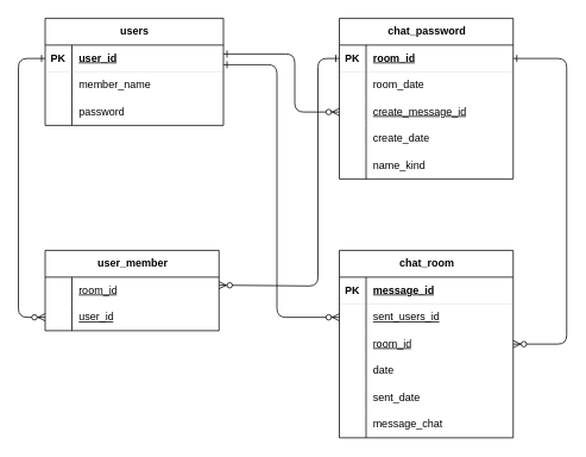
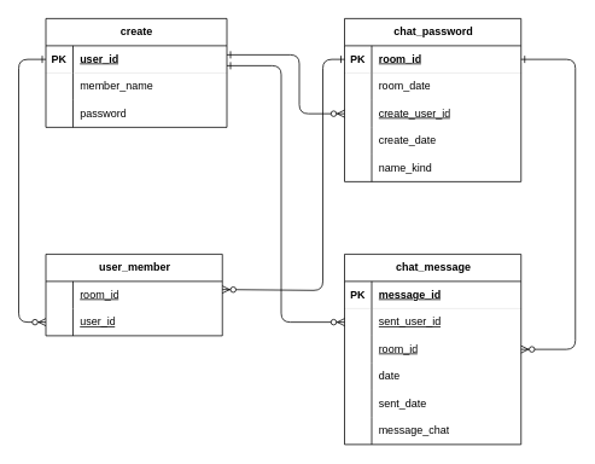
  <mxCell id="0" />
  <mxCell id="1" parent="0" />
  <mxCell id="2" value="" style="endArrow=ERzeroToMany;startArrow=ERone;endFill=1;startFill=0;entryX=0;entryY=0.5;entryDx=0;entryDy=0;" parent="1" target="11" edge="1"><mxGeometry width="100" height="100" relative="1" as="geometry"><mxPoint x="250" y="60" as="sourcePoint" /><mxPoint x="400" y="120" as="targetPoint" /><Array as="points"><mxPoint x="330" y="60" /><mxPoint x="330" y="125" /></Array></mxGeometry></mxCell>
  <mxCell id="3" value="" style="shape=partialRectangle;overflow=hidden;connectable=0;fillColor=none;top=0;left=0;bottom=0;right=0;strokeColor=#000000;" parent="1" vertex="1"><mxGeometry x="100" y="130" width="30" height="30" as="geometry"><mxRectangle width="30" height="30" as="alternateBounds" /></mxGeometry></mxCell>
  <mxCell id="4" value="chat_password" style="shape=table;startSize=30;container=1;collapsible=1;childLayout=tableLayout;fixedRows=1;rowLines=0;fontStyle=1;align=center;resizeLast=1;html=1;strokeColor=default;verticalAlign=middle;fontFamily=Helvetica;fontSize=12;fontColor=default;fillColor=none;" parent="1" vertex="1"><mxGeometry x="380" y="20" width="195" height="180" as="geometry" /></mxCell>
  <mxCell id="5" value="" style="shape=tableRow;horizontal=0;startSize=0;swimlaneHead=0;swimlaneBody=0;fillColor=none;collapsible=0;dropTarget=0;points=[[0,0.5],[1,0.5]];portConstraint=eastwest;top=0;left=0;right=0;bottom=1;strokeColor=default;align=center;verticalAlign=middle;fontFamily=Helvetica;fontSize=12;fontColor=default;strokeWidth=0;" parent="4" vertex="1"><mxGeometry y="30" width="195" height="30" as="geometry" /></mxCell>
  <mxCell id="6" value="PK" style="shape=partialRectangle;connectable=0;fillColor=none;top=0;left=0;bottom=0;right=0;fontStyle=1;overflow=hidden;whiteSpace=wrap;html=1;strokeColor=default;align=center;verticalAlign=middle;fontFamily=Helvetica;fontSize=12;fontColor=default;" parent="5" vertex="1"><mxGeometry width="30" height="30" as="geometry"><mxRectangle width="30" height="30" as="alternateBounds" /></mxGeometry></mxCell>
  <mxCell id="7" value="room_id" style="shape=partialRectangle;connectable=0;fillColor=none;top=0;left=0;bottom=0;right=0;align=left;spacingLeft=6;fontStyle=5;overflow=hidden;whiteSpace=wrap;html=1;strokeColor=default;verticalAlign=middle;fontFamily=Helvetica;fontSize=12;fontColor=default;" parent="5" vertex="1"><mxGeometry x="30" width="165" height="30" as="geometry"><mxRectangle width="165" height="30" as="alternateBounds" /></mxGeometry></mxCell>
  <mxCell id="8" value="" style="shape=tableRow;horizontal=0;startSize=0;swimlaneHead=0;swimlaneBody=0;fillColor=none;collapsible=0;dropTarget=0;points=[[0,0.5],[1,0.5]];portConstraint=eastwest;top=0;left=0;right=0;bottom=0;strokeColor=default;align=center;verticalAlign=middle;fontFamily=Helvetica;fontSize=12;fontColor=default;" parent="4" vertex="1"><mxGeometry y="60" width="195" height="30" as="geometry" /></mxCell>
  <mxCell id="9" value="" style="shape=partialRectangle;connectable=0;fillColor=none;top=0;left=0;bottom=0;right=0;editable=1;overflow=hidden;whiteSpace=wrap;html=1;strokeColor=default;align=center;verticalAlign=middle;fontFamily=Helvetica;fontSize=12;fontColor=default;" parent="8" vertex="1"><mxGeometry width="30" height="30" as="geometry"><mxRectangle width="30" height="30" as="alternateBounds" /></mxGeometry></mxCell>
  <mxCell id="10" value="room_date" style="shape=partialRectangle;connectable=0;fillColor=none;top=0;left=0;bottom=0;right=0;align=left;spacingLeft=6;overflow=hidden;whiteSpace=wrap;html=1;strokeColor=default;verticalAlign=middle;fontFamily=Helvetica;fontSize=12;fontColor=default;" parent="8" vertex="1"><mxGeometry x="30" width="165" height="30" as="geometry"><mxRectangle width="165" height="30" as="alternateBounds" /></mxGeometry></mxCell>
  <mxCell id="11" value="" style="shape=tableRow;horizontal=0;startSize=0;swimlaneHead=0;swimlaneBody=0;fillColor=none;collapsible=0;dropTarget=0;points=[[0,0.5],[1,0.5]];portConstraint=eastwest;top=0;left=0;right=0;bottom=0;strokeColor=default;align=center;verticalAlign=middle;fontFamily=Helvetica;fontSize=12;fontColor=default;" parent="4" vertex="1"><mxGeometry y="90" width="195" height="30" as="geometry" /></mxCell>
  <mxCell id="12" value="" style="shape=partialRectangle;connectable=0;fillColor=none;top=0;left=0;bottom=0;right=0;editable=1;overflow=hidden;whiteSpace=wrap;html=1;strokeColor=default;align=center;verticalAlign=middle;fontFamily=Helvetica;fontSize=12;fontColor=default;" parent="11" vertex="1"><mxGeometry width="30" height="30" as="geometry"><mxRectangle width="30" height="30" as="alternateBounds" /></mxGeometry></mxCell>
- <mxCell id="13" value="create_message_id" style="shape=partialRectangle;connectable=0;fillColor=none;top=0;left=0;bottom=0;right=0;align=left;spacingLeft=6;overflow=hidden;whiteSpace=wrap;html=1;strokeColor=default;verticalAlign=middle;fontFamily=Helvetica;fontSize=12;fontColor=default;fontStyle=4" parent="11" vertex="1"><mxGeometry x="30" width="165" height="30" as="geometry"><mxRectangle width="165" height="30" as="alternateBounds" /></mxGeometry></mxCell>
+ <mxCell id="13" value="create_user_id" style="shape=partialRectangle;connectable=0;fillColor=none;top=0;left=0;bottom=0;right=0;align=left;spacingLeft=6;overflow=hidden;whiteSpace=wrap;html=1;strokeColor=default;verticalAlign=middle;fontFamily=Helvetica;fontSize=12;fontColor=default;fontStyle=4" parent="11" vertex="1"><mxGeometry x="30" width="165" height="30" as="geometry"><mxRectangle width="165" height="30" as="alternateBounds" /></mxGeometry></mxCell>
  <mxCell id="14" value="" style="shape=tableRow;horizontal=0;startSize=0;swimlaneHead=0;swimlaneBody=0;fillColor=none;collapsible=0;dropTarget=0;points=[[0,0.5],[1,0.5]];portConstraint=eastwest;top=0;left=0;right=0;bottom=0;strokeColor=default;align=center;verticalAlign=middle;fontFamily=Helvetica;fontSize=12;fontColor=default;" parent="4" vertex="1"><mxGeometry y="120" width="195" height="30" as="geometry" /></mxCell>
  <mxCell id="15" value="" style="shape=partialRectangle;connectable=0;fillColor=none;top=0;left=0;bottom=0;right=0;editable=1;overflow=hidden;whiteSpace=wrap;html=1;strokeColor=default;align=center;verticalAlign=middle;fontFamily=Helvetica;fontSize=12;fontColor=default;" parent="14" vertex="1"><mxGeometry width="30" height="30" as="geometry"><mxRectangle width="30" height="30" as="alternateBounds" /></mxGeometry></mxCell>
  <mxCell id="16" value="create_date" style="shape=partialRectangle;connectable=0;fillColor=none;top=0;left=0;bottom=0;right=0;align=left;spacingLeft=6;overflow=hidden;whiteSpace=wrap;html=1;strokeColor=default;verticalAlign=middle;fontFamily=Helvetica;fontSize=12;fontColor=default;" parent="14" vertex="1"><mxGeometry x="30" width="165" height="30" as="geometry"><mxRectangle width="165" height="30" as="alternateBounds" /></mxGeometry></mxCell>
  <mxCell id="17" value="" style="shape=tableRow;horizontal=0;startSize=0;swimlaneHead=0;swimlaneBody=0;fillColor=none;collapsible=0;dropTarget=0;points=[[0,0.5],[1,0.5]];portConstraint=eastwest;top=0;left=0;right=0;bottom=0;strokeColor=default;align=center;verticalAlign=middle;fontFamily=Helvetica;fontSize=12;fontColor=default;" parent="4" vertex="1"><mxGeometry y="150" width="195" height="30" as="geometry" /></mxCell>
  <mxCell id="18" value="" style="shape=partialRectangle;connectable=0;fillColor=none;top=0;left=0;bottom=0;right=0;editable=1;overflow=hidden;whiteSpace=wrap;html=1;strokeColor=default;align=center;verticalAlign=middle;fontFamily=Helvetica;fontSize=12;fontColor=default;" parent="17" vertex="1"><mxGeometry width="30" height="30" as="geometry"><mxRectangle width="30" height="30" as="alternateBounds" /></mxGeometry></mxCell>
  <mxCell id="19" value="name_kind" style="shape=partialRectangle;connectable=0;fillColor=none;top=0;left=0;bottom=0;right=0;align=left;spacingLeft=6;overflow=hidden;whiteSpace=wrap;html=1;strokeColor=default;verticalAlign=middle;fontFamily=Helvetica;fontSize=12;fontColor=default;" parent="17" vertex="1"><mxGeometry x="30" width="165" height="30" as="geometry"><mxRectangle width="165" height="30" as="alternateBounds" /></mxGeometry></mxCell>
- <mxCell id="20" value="chat_room" style="shape=table;startSize=30;container=1;collapsible=1;childLayout=tableLayout;fixedRows=1;rowLines=0;fontStyle=1;align=center;resizeLast=1;html=1;strokeColor=default;verticalAlign=middle;fontFamily=Helvetica;fontSize=12;fontColor=default;fillColor=none;" parent="1" vertex="1"><mxGeometry x="380" y="280" width="195" height="210" as="geometry" /></mxCell>
+ <mxCell id="20" value="chat_message" style="shape=table;startSize=30;container=1;collapsible=1;childLayout=tableLayout;fixedRows=1;rowLines=0;fontStyle=1;align=center;resizeLast=1;html=1;strokeColor=default;verticalAlign=middle;fontFamily=Helvetica;fontSize=12;fontColor=default;fillColor=none;" parent="1" vertex="1"><mxGeometry x="380" y="280" width="195" height="210" as="geometry" /></mxCell>
  <mxCell id="21" value="" style="shape=tableRow;horizontal=0;startSize=0;swimlaneHead=0;swimlaneBody=0;fillColor=none;collapsible=0;dropTarget=0;points=[[0,0.5],[1,0.5]];portConstraint=eastwest;top=0;left=0;right=0;bottom=1;strokeColor=default;align=center;verticalAlign=middle;fontFamily=Helvetica;fontSize=12;fontColor=default;strokeWidth=0;" parent="20" vertex="1"><mxGeometry y="30" width="195" height="30" as="geometry" /></mxCell>
  <mxCell id="22" value="PK" style="shape=partialRectangle;connectable=0;fillColor=none;top=0;left=0;bottom=0;right=0;fontStyle=1;overflow=hidden;whiteSpace=wrap;html=1;strokeColor=default;align=center;verticalAlign=middle;fontFamily=Helvetica;fontSize=12;fontColor=default;" parent="21" vertex="1"><mxGeometry width="30" height="30" as="geometry"><mxRectangle width="30" height="30" as="alternateBounds" /></mxGeometry></mxCell>
  <mxCell id="23" value="message_id" style="shape=partialRectangle;connectable=0;fillColor=none;top=0;left=0;bottom=0;right=0;align=left;spacingLeft=6;fontStyle=5;overflow=hidden;whiteSpace=wrap;html=1;strokeColor=default;verticalAlign=middle;fontFamily=Helvetica;fontSize=12;fontColor=default;" parent="21" vertex="1"><mxGeometry x="30" width="165" height="30" as="geometry"><mxRectangle width="165" height="30" as="alternateBounds" /></mxGeometry></mxCell>
  <mxCell id="24" value="" style="shape=tableRow;horizontal=0;startSize=0;swimlaneHead=0;swimlaneBody=0;fillColor=none;collapsible=0;dropTarget=0;points=[[0,0.5],[1,0.5]];portConstraint=eastwest;top=0;left=0;right=0;bottom=0;strokeColor=default;align=center;verticalAlign=middle;fontFamily=Helvetica;fontSize=12;fontColor=default;" parent="20" vertex="1"><mxGeometry y="60" width="195" height="30" as="geometry" /></mxCell>
  <mxCell id="25" value="" style="shape=partialRectangle;connectable=0;fillColor=none;top=0;left=0;bottom=0;right=0;editable=1;overflow=hidden;whiteSpace=wrap;html=1;strokeColor=default;align=center;verticalAlign=middle;fontFamily=Helvetica;fontSize=12;fontColor=default;" parent="24" vertex="1"><mxGeometry width="30" height="30" as="geometry"><mxRectangle width="30" height="30" as="alternateBounds" /></mxGeometry></mxCell>
- <mxCell id="26" value="sent_users_id" style="shape=partialRectangle;connectable=0;fillColor=none;top=0;left=0;bottom=0;right=0;align=left;spacingLeft=6;overflow=hidden;whiteSpace=wrap;html=1;strokeColor=default;verticalAlign=middle;fontFamily=Helvetica;fontSize=12;fontColor=default;fontStyle=4" parent="24" vertex="1"><mxGeometry x="30" width="165" height="30" as="geometry"><mxRectangle width="165" height="30" as="alternateBounds" /></mxGeometry></mxCell>
+ <mxCell id="26" value="sent_user_id" style="shape=partialRectangle;connectable=0;fillColor=none;top=0;left=0;bottom=0;right=0;align=left;spacingLeft=6;overflow=hidden;whiteSpace=wrap;html=1;strokeColor=default;verticalAlign=middle;fontFamily=Helvetica;fontSize=12;fontColor=default;fontStyle=4" parent="24" vertex="1"><mxGeometry x="30" width="165" height="30" as="geometry"><mxRectangle width="165" height="30" as="alternateBounds" /></mxGeometry></mxCell>
  <mxCell id="27" value="" style="shape=tableRow;horizontal=0;startSize=0;swimlaneHead=0;swimlaneBody=0;fillColor=none;collapsible=0;dropTarget=0;points=[[0,0.5],[1,0.5]];portConstraint=eastwest;top=0;left=0;right=0;bottom=0;strokeColor=default;align=center;verticalAlign=middle;fontFamily=Helvetica;fontSize=12;fontColor=default;" parent="20" vertex="1"><mxGeometry y="90" width="195" height="30" as="geometry" /></mxCell>
  <mxCell id="28" value="" style="shape=partialRectangle;connectable=0;fillColor=none;top=0;left=0;bottom=0;right=0;editable=1;overflow=hidden;whiteSpace=wrap;html=1;strokeColor=default;align=center;verticalAlign=middle;fontFamily=Helvetica;fontSize=12;fontColor=default;" parent="27" vertex="1"><mxGeometry width="30" height="30" as="geometry"><mxRectangle width="30" height="30" as="alternateBounds" /></mxGeometry></mxCell>
  <mxCell id="29" value="room_id" style="shape=partialRectangle;connectable=0;fillColor=none;top=0;left=0;bottom=0;right=0;align=left;spacingLeft=6;overflow=hidden;whiteSpace=wrap;html=1;strokeColor=default;verticalAlign=middle;fontFamily=Helvetica;fontSize=12;fontColor=default;fontStyle=4" parent="27" vertex="1"><mxGeometry x="30" width="165" height="30" as="geometry"><mxRectangle width="165" height="30" as="alternateBounds" /></mxGeometry></mxCell>
  <mxCell id="30" value="" style="shape=tableRow;horizontal=0;startSize=0;swimlaneHead=0;swimlaneBody=0;fillColor=none;collapsible=0;dropTarget=0;points=[[0,0.5],[1,0.5]];portConstraint=eastwest;top=0;left=0;right=0;bottom=0;strokeColor=default;align=center;verticalAlign=middle;fontFamily=Helvetica;fontSize=12;fontColor=default;" parent="20" vertex="1"><mxGeometry y="120" width="195" height="30" as="geometry" /></mxCell>
  <mxCell id="31" value="" style="shape=partialRectangle;connectable=0;fillColor=none;top=0;left=0;bottom=0;right=0;editable=1;overflow=hidden;whiteSpace=wrap;html=1;strokeColor=default;align=center;verticalAlign=middle;fontFamily=Helvetica;fontSize=12;fontColor=default;" parent="30" vertex="1"><mxGeometry width="30" height="30" as="geometry"><mxRectangle width="30" height="30" as="alternateBounds" /></mxGeometry></mxCell>
  <mxCell id="32" value="date" style="shape=partialRectangle;connectable=0;fillColor=none;top=0;left=0;bottom=0;right=0;align=left;spacingLeft=6;overflow=hidden;whiteSpace=wrap;html=1;strokeColor=default;verticalAlign=middle;fontFamily=Helvetica;fontSize=12;fontColor=default;" parent="30" vertex="1"><mxGeometry x="30" width="165" height="30" as="geometry"><mxRectangle width="165" height="30" as="alternateBounds" /></mxGeometry></mxCell>
  <mxCell id="33" value="" style="shape=tableRow;horizontal=0;startSize=0;swimlaneHead=0;swimlaneBody=0;fillColor=none;collapsible=0;dropTarget=0;points=[[0,0.5],[1,0.5]];portConstraint=eastwest;top=0;left=0;right=0;bottom=0;strokeColor=default;align=center;verticalAlign=middle;fontFamily=Helvetica;fontSize=12;fontColor=default;" parent="20" vertex="1"><mxGeometry y="150" width="195" height="30" as="geometry" /></mxCell>
  <mxCell id="34" value="" style="shape=partialRectangle;connectable=0;fillColor=none;top=0;left=0;bottom=0;right=0;editable=1;overflow=hidden;whiteSpace=wrap;html=1;strokeColor=default;align=center;verticalAlign=middle;fontFamily=Helvetica;fontSize=12;fontColor=default;" parent="33" vertex="1"><mxGeometry width="30" height="30" as="geometry"><mxRectangle width="30" height="30" as="alternateBounds" /></mxGeometry></mxCell>
  <mxCell id="35" value="sent_date" style="shape=partialRectangle;connectable=0;fillColor=none;top=0;left=0;bottom=0;right=0;align=left;spacingLeft=6;overflow=hidden;whiteSpace=wrap;html=1;strokeColor=default;verticalAlign=middle;fontFamily=Helvetica;fontSize=12;fontColor=default;" parent="33" vertex="1"><mxGeometry x="30" width="165" height="30" as="geometry"><mxRectangle width="165" height="30" as="alternateBounds" /></mxGeometry></mxCell>
  <mxCell id="36" value="" style="shape=tableRow;horizontal=0;startSize=0;swimlaneHead=0;swimlaneBody=0;fillColor=none;collapsible=0;dropTarget=0;points=[[0,0.5],[1,0.5]];portConstraint=eastwest;top=0;left=0;right=0;bottom=0;strokeColor=default;align=center;verticalAlign=middle;fontFamily=Helvetica;fontSize=12;fontColor=default;" vertex="1" parent="20"><mxGeometry y="180" width="195" height="30" as="geometry" /></mxCell>
  <mxCell id="37" value="" style="shape=partialRectangle;connectable=0;fillColor=none;top=0;left=0;bottom=0;right=0;editable=1;overflow=hidden;whiteSpace=wrap;html=1;strokeColor=default;align=center;verticalAlign=middle;fontFamily=Helvetica;fontSize=12;fontColor=default;" vertex="1" parent="36"><mxGeometry width="30" height="30" as="geometry"><mxRectangle width="30" height="30" as="alternateBounds" /></mxGeometry></mxCell>
  <mxCell id="38" value="message_chat" style="shape=partialRectangle;connectable=0;fillColor=none;top=0;left=0;bottom=0;right=0;align=left;spacingLeft=6;overflow=hidden;whiteSpace=wrap;html=1;strokeColor=default;verticalAlign=middle;fontFamily=Helvetica;fontSize=12;fontColor=default;" vertex="1" parent="36"><mxGeometry x="30" width="165" height="30" as="geometry"><mxRectangle width="165" height="30" as="alternateBounds" /></mxGeometry></mxCell>
- <mxCell id="39" value="users" style="shape=table;startSize=30;container=1;collapsible=1;childLayout=tableLayout;fixedRows=1;rowLines=0;fontStyle=1;align=center;resizeLast=1;html=1;strokeColor=default;verticalAlign=middle;fontFamily=Helvetica;fontSize=12;fontColor=default;fillColor=none;" parent="1" vertex="1"><mxGeometry x="50" y="20" width="200" height="120" as="geometry" /></mxCell>
+ <mxCell id="39" value="create" style="shape=table;startSize=30;container=1;collapsible=1;childLayout=tableLayout;fixedRows=1;rowLines=0;fontStyle=1;align=center;resizeLast=1;html=1;strokeColor=default;verticalAlign=middle;fontFamily=Helvetica;fontSize=12;fontColor=default;fillColor=none;" parent="1" vertex="1"><mxGeometry x="50" y="20" width="200" height="120" as="geometry" /></mxCell>
  <mxCell id="40" value="" style="shape=tableRow;horizontal=0;startSize=0;swimlaneHead=0;swimlaneBody=0;fillColor=none;collapsible=0;dropTarget=0;points=[[0,0.5],[1,0.5]];portConstraint=eastwest;top=0;left=0;right=0;bottom=1;strokeColor=default;align=center;verticalAlign=middle;fontFamily=Helvetica;fontSize=12;fontColor=default;strokeWidth=0;" parent="39" vertex="1"><mxGeometry y="30" width="200" height="30" as="geometry" /></mxCell>
  <mxCell id="41" value="PK" style="shape=partialRectangle;connectable=0;fillColor=none;top=0;left=0;bottom=0;right=0;fontStyle=1;overflow=hidden;whiteSpace=wrap;html=1;strokeColor=default;align=center;verticalAlign=middle;fontFamily=Helvetica;fontSize=12;fontColor=default;" parent="40" vertex="1"><mxGeometry width="30" height="30" as="geometry"><mxRectangle width="30" height="30" as="alternateBounds" /></mxGeometry></mxCell>
  <mxCell id="42" value="user_id" style="shape=partialRectangle;connectable=0;fillColor=none;top=0;left=0;bottom=0;right=0;align=left;spacingLeft=6;fontStyle=5;overflow=hidden;whiteSpace=wrap;html=1;strokeColor=default;verticalAlign=middle;fontFamily=Helvetica;fontSize=12;fontColor=default;" parent="40" vertex="1"><mxGeometry x="30" width="170" height="30" as="geometry"><mxRectangle width="170" height="30" as="alternateBounds" /></mxGeometry></mxCell>
  <mxCell id="43" value="" style="shape=tableRow;horizontal=0;startSize=0;swimlaneHead=0;swimlaneBody=0;fillColor=none;collapsible=0;dropTarget=0;points=[[0,0.5],[1,0.5]];portConstraint=eastwest;top=0;left=0;right=0;bottom=0;strokeColor=default;align=center;verticalAlign=middle;fontFamily=Helvetica;fontSize=12;fontColor=default;" parent="39" vertex="1"><mxGeometry y="60" width="200" height="30" as="geometry" /></mxCell>
  <mxCell id="44" value="" style="shape=partialRectangle;connectable=0;fillColor=none;top=0;left=0;bottom=0;right=0;editable=1;overflow=hidden;whiteSpace=wrap;html=1;strokeColor=default;align=center;verticalAlign=middle;fontFamily=Helvetica;fontSize=12;fontColor=default;" parent="43" vertex="1"><mxGeometry width="30" height="30" as="geometry"><mxRectangle width="30" height="30" as="alternateBounds" /></mxGeometry></mxCell>
  <mxCell id="45" value="member_name" style="shape=partialRectangle;connectable=0;fillColor=none;top=0;left=0;bottom=0;right=0;align=left;spacingLeft=6;overflow=hidden;whiteSpace=wrap;html=1;strokeColor=default;verticalAlign=middle;fontFamily=Helvetica;fontSize=12;fontColor=default;" parent="43" vertex="1"><mxGeometry x="30" width="170" height="30" as="geometry"><mxRectangle width="170" height="30" as="alternateBounds" /></mxGeometry></mxCell>
  <mxCell id="46" value="" style="shape=tableRow;horizontal=0;startSize=0;swimlaneHead=0;swimlaneBody=0;fillColor=none;collapsible=0;dropTarget=0;points=[[0,0.5],[1,0.5]];portConstraint=eastwest;top=0;left=0;right=0;bottom=0;strokeColor=default;align=center;verticalAlign=middle;fontFamily=Helvetica;fontSize=12;fontColor=default;" parent="39" vertex="1"><mxGeometry y="90" width="200" height="30" as="geometry" /></mxCell>
  <mxCell id="47" value="" style="shape=partialRectangle;connectable=0;fillColor=none;top=0;left=0;bottom=0;right=0;editable=1;overflow=hidden;whiteSpace=wrap;html=1;strokeColor=default;align=center;verticalAlign=middle;fontFamily=Helvetica;fontSize=12;fontColor=default;" parent="46" vertex="1"><mxGeometry width="30" height="30" as="geometry"><mxRectangle width="30" height="30" as="alternateBounds" /></mxGeometry></mxCell>
  <mxCell id="48" value="password" style="shape=partialRectangle;connectable=0;fillColor=none;top=0;left=0;bottom=0;right=0;align=left;spacingLeft=6;overflow=hidden;whiteSpace=wrap;html=1;strokeColor=default;verticalAlign=middle;fontFamily=Helvetica;fontSize=12;fontColor=default;" parent="46" vertex="1"><mxGeometry x="30" width="170" height="30" as="geometry"><mxRectangle width="170" height="30" as="alternateBounds" /></mxGeometry></mxCell>
  <mxCell id="49" value="" style="endArrow=ERzeroToMany;startArrow=ERone;endFill=1;startFill=0;entryX=0;entryY=0.5;entryDx=0;entryDy=0;" parent="1" target="24" edge="1"><mxGeometry width="100" height="100" relative="1" as="geometry"><mxPoint x="250" y="72" as="sourcePoint" /><mxPoint x="500" y="540" as="targetPoint" /><Array as="points"><mxPoint x="310" y="72" /><mxPoint x="310" y="355" /></Array></mxGeometry></mxCell>
  <mxCell id="50" value="" style="endArrow=ERzeroToMany;startArrow=ERone;endFill=1;startFill=0;entryX=1;entryY=0.5;entryDx=0;entryDy=0;exitX=1;exitY=0.5;exitDx=0;exitDy=0;" parent="1" source="5" target="27" edge="1"><mxGeometry width="100" height="100" relative="1" as="geometry"><mxPoint x="575" y="130" as="sourcePoint" /><mxPoint x="705" y="413" as="targetPoint" /><Array as="points"><mxPoint x="635" y="65" /><mxPoint x="635" y="385" /></Array></mxGeometry></mxCell>
  <mxCell id="51" value="user_member" style="shape=table;startSize=30;container=1;collapsible=1;childLayout=tableLayout;fixedRows=1;rowLines=0;fontStyle=1;align=center;resizeLast=1;html=1;strokeColor=default;verticalAlign=middle;fontFamily=Helvetica;fontSize=12;fontColor=default;fillColor=none;" parent="1" vertex="1"><mxGeometry x="50" y="280" width="195" height="90" as="geometry" /></mxCell>
  <mxCell id="52" value="" style="shape=tableRow;horizontal=0;startSize=0;swimlaneHead=0;swimlaneBody=0;fillColor=none;collapsible=0;dropTarget=0;points=[[0,0.5],[1,0.5]];portConstraint=eastwest;top=0;left=0;right=0;bottom=0;strokeColor=default;align=center;verticalAlign=middle;fontFamily=Helvetica;fontSize=12;fontColor=default;" parent="51" vertex="1"><mxGeometry y="30" width="195" height="30" as="geometry" /></mxCell>
  <mxCell id="53" value="" style="shape=partialRectangle;connectable=0;fillColor=none;top=0;left=0;bottom=0;right=0;editable=1;overflow=hidden;whiteSpace=wrap;html=1;strokeColor=default;align=center;verticalAlign=middle;fontFamily=Helvetica;fontSize=12;fontColor=default;" parent="52" vertex="1"><mxGeometry width="30" height="30" as="geometry"><mxRectangle width="30" height="30" as="alternateBounds" /></mxGeometry></mxCell>
  <mxCell id="54" value="room_id" style="shape=partialRectangle;connectable=0;fillColor=none;top=0;left=0;bottom=0;right=0;align=left;spacingLeft=6;overflow=hidden;whiteSpace=wrap;html=1;strokeColor=default;verticalAlign=middle;fontFamily=Helvetica;fontSize=12;fontColor=default;fontStyle=4" parent="52" vertex="1"><mxGeometry x="30" width="165" height="30" as="geometry"><mxRectangle width="165" height="30" as="alternateBounds" /></mxGeometry></mxCell>
  <mxCell id="55" value="" style="shape=tableRow;horizontal=0;startSize=0;swimlaneHead=0;swimlaneBody=0;fillColor=none;collapsible=0;dropTarget=0;points=[[0,0.5],[1,0.5]];portConstraint=eastwest;top=0;left=0;right=0;bottom=0;strokeColor=default;align=center;verticalAlign=middle;fontFamily=Helvetica;fontSize=12;fontColor=default;" parent="51" vertex="1"><mxGeometry y="60" width="195" height="30" as="geometry" /></mxCell>
  <mxCell id="56" value="" style="shape=partialRectangle;connectable=0;fillColor=none;top=0;left=0;bottom=0;right=0;editable=1;overflow=hidden;whiteSpace=wrap;html=1;strokeColor=default;align=center;verticalAlign=middle;fontFamily=Helvetica;fontSize=12;fontColor=default;" parent="55" vertex="1"><mxGeometry width="30" height="30" as="geometry"><mxRectangle width="30" height="30" as="alternateBounds" /></mxGeometry></mxCell>
  <mxCell id="57" value="user_id" style="shape=partialRectangle;connectable=0;fillColor=none;top=0;left=0;bottom=0;right=0;align=left;spacingLeft=6;overflow=hidden;whiteSpace=wrap;html=1;strokeColor=default;verticalAlign=middle;fontFamily=Helvetica;fontSize=12;fontColor=default;fontStyle=4" parent="55" vertex="1"><mxGeometry x="30" width="165" height="30" as="geometry"><mxRectangle width="165" height="30" as="alternateBounds" /></mxGeometry></mxCell>
  <mxCell id="58" value="" style="endArrow=ERzeroToMany;startArrow=ERone;endFill=1;startFill=0;entryX=0;entryY=0.5;entryDx=0;entryDy=0;exitX=0;exitY=0.5;exitDx=0;exitDy=0;" parent="1" source="40" target="55" edge="1"><mxGeometry width="100" height="100" relative="1" as="geometry"><mxPoint x="70" y="65" as="sourcePoint" /><mxPoint x="70" y="355" as="targetPoint" /><Array as="points"><mxPoint x="20" y="65" /><mxPoint x="20" y="355" /></Array></mxGeometry></mxCell>
  <mxCell id="59" value="" style="endArrow=ERzeroToMany;startArrow=ERone;endFill=1;startFill=0;entryX=1;entryY=0.3;entryDx=0;entryDy=0;exitX=0;exitY=0.5;exitDx=0;exitDy=0;entryPerimeter=0;" parent="1" source="5" target="52" edge="1"><mxGeometry width="100" height="100" relative="1" as="geometry"><mxPoint x="186" y="430" as="sourcePoint" /><mxPoint x="316" y="713" as="targetPoint" /><Array as="points"><mxPoint x="356" y="65" /><mxPoint x="356" y="320" /></Array></mxGeometry></mxCell>
